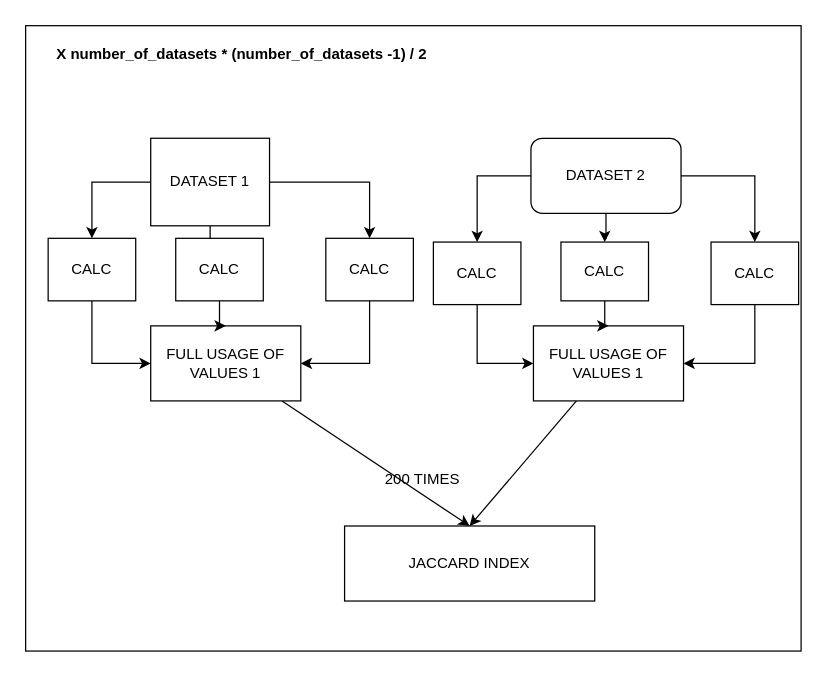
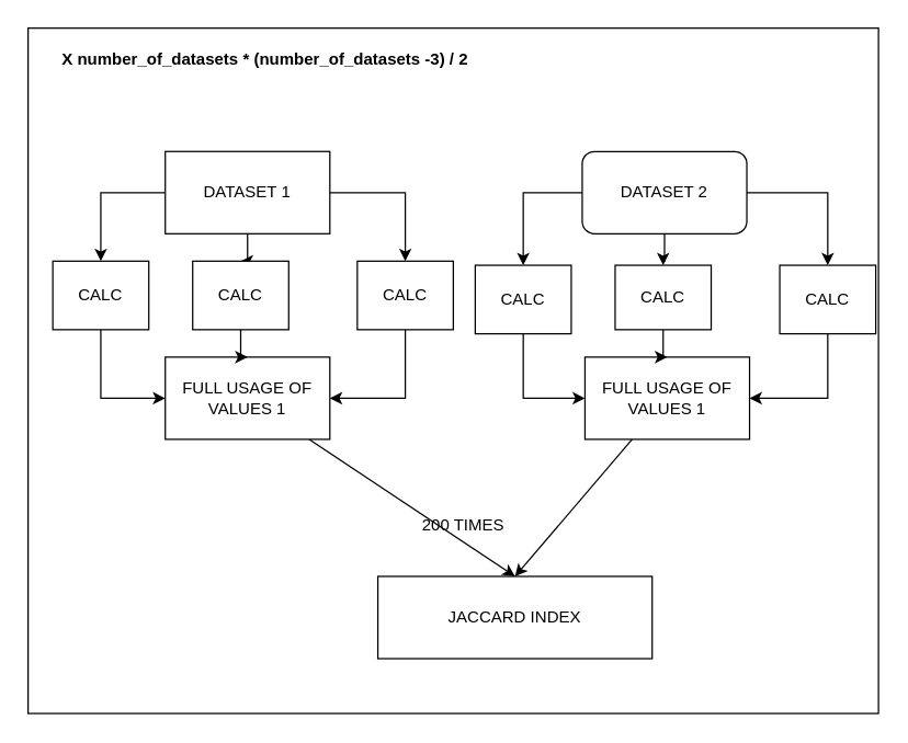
  <mxCell id="0" />
  <mxCell id="1" parent="0" />
  <mxCell id="2" value="" style="rounded=0;whiteSpace=wrap;html=1;" vertex="1" parent="1"><mxGeometry x="20" y="20" width="620" height="500" as="geometry" /></mxCell>
  <mxCell id="3" style="edgeStyle=orthogonalEdgeStyle;rounded=0;orthogonalLoop=1;jettySize=auto;html=1;entryX=0.5;entryY=0;entryDx=0;entryDy=0;" edge="1" parent="1" source="6" target="23"><mxGeometry relative="1" as="geometry" /></mxCell>
  <mxCell id="4" style="edgeStyle=orthogonalEdgeStyle;rounded=0;orthogonalLoop=1;jettySize=auto;html=1;entryX=0.5;entryY=0;entryDx=0;entryDy=0;" edge="1" parent="1" source="6" target="19"><mxGeometry relative="1" as="geometry" /></mxCell>
  <mxCell id="5" style="edgeStyle=orthogonalEdgeStyle;rounded=0;orthogonalLoop=1;jettySize=auto;html=1;entryX=0.5;entryY=0;entryDx=0;entryDy=0;" edge="1" parent="1" source="6" target="21"><mxGeometry relative="1" as="geometry" /></mxCell>
- <mxCell id="6" value="DATASET 1" style="rounded=0;whiteSpace=wrap;html=1;" vertex="1" parent="1"><mxGeometry x="120" y="110" width="95" height="70" as="geometry" /></mxCell>
+ <mxCell id="6" value="DATASET 1" style="rounded=0;whiteSpace=wrap;html=1;" vertex="1" parent="1"><mxGeometry x="120" y="110" width="120" height="60" as="geometry" /></mxCell>
  <mxCell id="7" style="rounded=0;orthogonalLoop=1;jettySize=auto;html=1;entryX=0.5;entryY=0;entryDx=0;entryDy=0;" edge="1" parent="1" source="8" target="15"><mxGeometry relative="1" as="geometry" /></mxCell>
  <mxCell id="8" value="FULL USAGE OF VALUES 1" style="rounded=0;whiteSpace=wrap;html=1;" vertex="1" parent="1"><mxGeometry x="120" y="260" width="120" height="60" as="geometry" /></mxCell>
  <mxCell id="9" style="edgeStyle=orthogonalEdgeStyle;rounded=0;orthogonalLoop=1;jettySize=auto;html=1;entryX=0.5;entryY=0;entryDx=0;entryDy=0;" edge="1" parent="1" source="12" target="25"><mxGeometry relative="1" as="geometry" /></mxCell>
  <mxCell id="10" value="" style="edgeStyle=orthogonalEdgeStyle;rounded=0;orthogonalLoop=1;jettySize=auto;html=1;" edge="1" parent="1" source="12" target="29"><mxGeometry relative="1" as="geometry" /></mxCell>
  <mxCell id="11" style="edgeStyle=orthogonalEdgeStyle;rounded=0;orthogonalLoop=1;jettySize=auto;html=1;entryX=0.5;entryY=0;entryDx=0;entryDy=0;" edge="1" parent="1" source="12" target="27"><mxGeometry relative="1" as="geometry" /></mxCell>
  <mxCell id="12" value="DATASET 2" style="whiteSpace=wrap;html=1;rounded=1;" vertex="1" parent="1"><mxGeometry x="424" y="110" width="120" height="60" as="geometry" /></mxCell>
  <mxCell id="13" style="rounded=0;orthogonalLoop=1;jettySize=auto;html=1;entryX=0.5;entryY=0;entryDx=0;entryDy=0;" edge="1" parent="1" source="14" target="15"><mxGeometry relative="1" as="geometry" /></mxCell>
  <mxCell id="14" value="FULL USAGE OF VALUES 1" style="rounded=0;whiteSpace=wrap;html=1;" vertex="1" parent="1"><mxGeometry x="426" y="260" width="120" height="60" as="geometry" /></mxCell>
  <mxCell id="15" value="JACCARD INDEX" style="rounded=0;whiteSpace=wrap;html=1;" vertex="1" parent="1"><mxGeometry x="275" y="420" width="200" height="60" as="geometry" /></mxCell>
  <mxCell id="16" value="200 TIMES" style="text;html=1;align=center;verticalAlign=middle;resizable=0;points=[];autosize=1;strokeColor=none;fillColor=none;" vertex="1" parent="1"><mxGeometry x="297" y="368" width="80" height="30" as="geometry" /></mxCell>
- <mxCell id="17" value="X number_of_datasets * (number_of_datasets -1) / 2" style="text;html=1;strokeColor=none;fillColor=none;align=center;verticalAlign=middle;whiteSpace=wrap;rounded=0;fontStyle=1" vertex="1" parent="1"><mxGeometry x="38" y="33" width="310" height="20" as="geometry" /></mxCell>
+ <mxCell id="17" value="X number_of_datasets * (number_of_datasets -3) / 2" style="text;html=1;strokeColor=none;fillColor=none;align=center;verticalAlign=middle;whiteSpace=wrap;rounded=0;fontStyle=1" vertex="1" parent="1"><mxGeometry x="38" y="33" width="310" height="20" as="geometry" /></mxCell>
  <mxCell id="18" style="edgeStyle=orthogonalEdgeStyle;rounded=0;orthogonalLoop=1;jettySize=auto;html=1;entryX=0;entryY=0.5;entryDx=0;entryDy=0;exitX=0.5;exitY=1;exitDx=0;exitDy=0;" edge="1" parent="1" source="19" target="8"><mxGeometry relative="1" as="geometry" /></mxCell>
  <mxCell id="19" value="CALC" style="rounded=0;whiteSpace=wrap;html=1;" vertex="1" parent="1"><mxGeometry x="38" y="190" width="70" height="50" as="geometry" /></mxCell>
  <mxCell id="20" style="edgeStyle=orthogonalEdgeStyle;rounded=0;orthogonalLoop=1;jettySize=auto;html=1;entryX=1;entryY=0.5;entryDx=0;entryDy=0;exitX=0.5;exitY=1;exitDx=0;exitDy=0;" edge="1" parent="1" source="21" target="8"><mxGeometry relative="1" as="geometry" /></mxCell>
  <mxCell id="21" value="CALC" style="rounded=0;whiteSpace=wrap;html=1;" vertex="1" parent="1"><mxGeometry x="260" y="190" width="70" height="50" as="geometry" /></mxCell>
  <mxCell id="22" value="" style="edgeStyle=orthogonalEdgeStyle;rounded=0;orthogonalLoop=1;jettySize=auto;html=1;" edge="1" parent="1" source="23" target="8"><mxGeometry relative="1" as="geometry" /></mxCell>
  <mxCell id="23" value="CALC" style="rounded=0;whiteSpace=wrap;html=1;" vertex="1" parent="1"><mxGeometry x="140" y="190" width="70" height="50" as="geometry" /></mxCell>
  <mxCell id="24" style="edgeStyle=orthogonalEdgeStyle;rounded=0;orthogonalLoop=1;jettySize=auto;html=1;entryX=0;entryY=0.5;entryDx=0;entryDy=0;exitX=0.5;exitY=1;exitDx=0;exitDy=0;" edge="1" parent="1" source="25" target="14"><mxGeometry relative="1" as="geometry" /></mxCell>
  <mxCell id="25" value="CALC" style="rounded=0;whiteSpace=wrap;html=1;" vertex="1" parent="1"><mxGeometry x="346" y="193" width="70" height="50" as="geometry" /></mxCell>
  <mxCell id="26" style="edgeStyle=orthogonalEdgeStyle;rounded=0;orthogonalLoop=1;jettySize=auto;html=1;entryX=1;entryY=0.5;entryDx=0;entryDy=0;exitX=0.5;exitY=1;exitDx=0;exitDy=0;" edge="1" parent="1" source="27" target="14"><mxGeometry relative="1" as="geometry" /></mxCell>
  <mxCell id="27" value="CALC" style="rounded=0;whiteSpace=wrap;html=1;" vertex="1" parent="1"><mxGeometry x="568" y="193" width="70" height="50" as="geometry" /></mxCell>
  <mxCell id="28" value="" style="edgeStyle=orthogonalEdgeStyle;rounded=0;orthogonalLoop=1;jettySize=auto;html=1;" edge="1" parent="1" source="29" target="14"><mxGeometry relative="1" as="geometry" /></mxCell>
  <mxCell id="29" value="CALC" style="rounded=0;whiteSpace=wrap;html=1;" vertex="1" parent="1"><mxGeometry x="448" y="193" width="70" height="47" as="geometry" /></mxCell>
